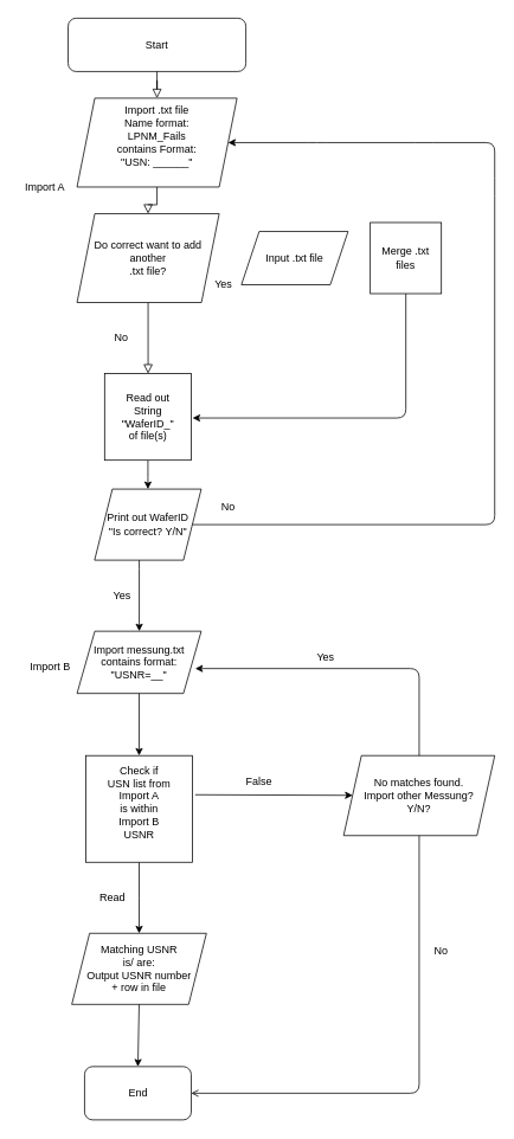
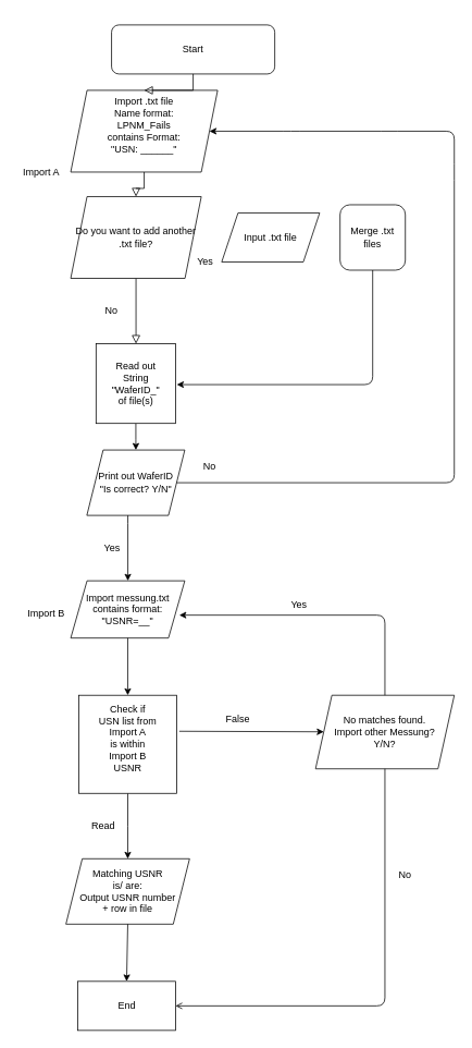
  <mxCell id="0" />
  <mxCell id="1" parent="0" />
  <mxCell id="2" value="" style="rounded=0;html=1;jettySize=auto;orthogonalLoop=1;fontSize=11;endArrow=block;endFill=0;endSize=8;strokeWidth=1;shadow=0;labelBackgroundColor=none;edgeStyle=orthogonalEdgeStyle;" parent="1" source="31" edge="1"><mxGeometry relative="1" as="geometry"><mxPoint x="166" y="420" as="targetPoint" /><Array as="points"><mxPoint x="166" y="420" /></Array></mxGeometry></mxCell>
- <mxCell id="3" value="Start " style="rounded=1;whiteSpace=wrap;html=1;fontSize=12;glass=0;strokeWidth=1;shadow=0;" parent="1" vertex="1"><mxGeometry x="76" y="20" width="200" height="60" as="geometry" /></mxCell>
+ <mxCell id="3" value="Start " style="rounded=1;whiteSpace=wrap;html=1;fontSize=12;glass=0;strokeWidth=1;shadow=0;" parent="1" vertex="1"><mxGeometry x="136" y="30" width="200" height="60" as="geometry" /></mxCell>
  <mxCell id="4" style="edgeStyle=orthogonalEdgeStyle;rounded=0;orthogonalLoop=1;jettySize=auto;html=1;exitX=0.25;exitY=1;exitDx=0;exitDy=0;" parent="1" edge="1"><mxGeometry relative="1" as="geometry"><mxPoint x="146" y="630" as="targetPoint" /><mxPoint x="146" y="630" as="sourcePoint" /></mxGeometry></mxCell>
  <mxCell id="5" value="&lt;div&gt;&lt;br&gt;&lt;/div&gt;&lt;div&gt;Import .txt file&lt;/div&gt;&lt;div&gt;Name format:&lt;/div&gt;&lt;div&gt;LPNM_Fails&lt;/div&gt;&lt;div&gt;contains Format: &lt;br&gt;&lt;/div&gt;&lt;div&gt;&quot;USN: ______&quot;&lt;br&gt;&lt;/div&gt;&lt;div&gt;&lt;br&gt;&lt;br&gt;&lt;/div&gt;" style="shape=parallelogram;perimeter=parallelogramPerimeter;whiteSpace=wrap;html=1;fixedSize=1;" parent="1" vertex="1"><mxGeometry x="86" width="180" height="100" as="geometry" y="110" /></mxCell>
  <mxCell id="6" value="" style="rounded=0;html=1;jettySize=auto;orthogonalLoop=1;fontSize=11;endArrow=block;endFill=0;endSize=8;strokeWidth=1;shadow=0;labelBackgroundColor=none;edgeStyle=orthogonalEdgeStyle;" parent="1" source="3" target="5" edge="1"><mxGeometry relative="1" as="geometry"><mxPoint x="176" y="230" as="sourcePoint" /><mxPoint x="176" y="410" as="targetPoint" /></mxGeometry></mxCell>
  <mxCell id="7" value="" style="edgeStyle=orthogonalEdgeStyle;rounded=0;orthogonalLoop=1;jettySize=auto;html=1;" parent="1" source="8" target="11" edge="1"><mxGeometry relative="1" as="geometry"><Array as="points"><mxPoint x="156" y="640" /><mxPoint x="156" y="640" /></Array></mxGeometry></mxCell>
  <mxCell id="8" value="&lt;div&gt;Print out WaferID&lt;/div&gt;&lt;div&gt;&quot;Is correct? Y/N&quot;&lt;br&gt;&lt;/div&gt;" style="shape=parallelogram;perimeter=parallelogramPerimeter;whiteSpace=wrap;html=1;fixedSize=1;" parent="1" vertex="1"><mxGeometry x="105.75" y="550" width="120" height="80" as="geometry" /></mxCell>
  <mxCell id="9" value="" style="edgeStyle=orthogonalEdgeStyle;rounded=0;orthogonalLoop=1;jettySize=auto;html=1;" parent="1" source="10" target="8" edge="1"><mxGeometry relative="1" as="geometry" /></mxCell>
  <mxCell id="10" value="&lt;div&gt;Read out&lt;/div&gt;&lt;div&gt;String&lt;br&gt;&lt;/div&gt;&lt;div&gt;&quot;WaferID_&quot;&lt;/div&gt;&lt;div&gt;of file(s)&lt;br&gt;&lt;/div&gt;" style="whiteSpace=wrap;html=1;aspect=fixed;" parent="1" vertex="1"><mxGeometry x="117" y="420" width="97.5" height="97.5" as="geometry" /></mxCell>
  <mxCell id="11" value="&lt;div&gt;Import messung.txt&lt;/div&gt;&lt;div&gt;contains format:&lt;/div&gt;&lt;div&gt;&quot;USNR=__&quot;&lt;br&gt;&lt;/div&gt;" style="shape=parallelogram;perimeter=parallelogramPerimeter;whiteSpace=wrap;html=1;fixedSize=1;direction=west;" parent="1" vertex="1"><mxGeometry x="86" y="710" width="139.75" height="70" as="geometry" /></mxCell>
  <mxCell id="12" value="Yes" style="text;html=1;strokeColor=none;fillColor=none;align=center;verticalAlign=middle;whiteSpace=wrap;rounded=0;" parent="1" vertex="1"><mxGeometry x="117" y="660" width="40" height="20" as="geometry" /></mxCell>
  <mxCell id="13" value="" style="endArrow=classic;html=1;entryX=1;entryY=0.5;entryDx=0;entryDy=0;exitX=1;exitY=0.5;exitDx=0;exitDy=0;" parent="1" source="8" target="5" edge="1"><mxGeometry width="50" height="50" relative="1" as="geometry"><mxPoint x="356" y="650" as="sourcePoint" /><mxPoint x="356" y="310" as="targetPoint" /><Array as="points"><mxPoint x="556" y="590" /><mxPoint x="556" y="320" /><mxPoint x="556" y="210" /><mxPoint x="556" y="160" /><mxPoint x="476" y="160" /><mxPoint x="356" y="160" /></Array></mxGeometry></mxCell>
  <mxCell id="14" value="No" style="text;html=1;align=center;verticalAlign=middle;resizable=0;points=[];autosize=1;" parent="1" vertex="1"><mxGeometry x="241" y="560" width="30" height="20" as="geometry" /></mxCell>
  <mxCell id="15" value="" style="edgeStyle=orthogonalEdgeStyle;rounded=0;orthogonalLoop=1;jettySize=auto;html=1;" parent="1" source="16" target="20" edge="1"><mxGeometry relative="1" as="geometry" /></mxCell>
  <mxCell id="16" value="&lt;div&gt;Check if&lt;/div&gt;&lt;div&gt;USN list from &lt;br&gt;&lt;/div&gt;&lt;div&gt;Import A&lt;/div&gt;&lt;div&gt;is within&lt;/div&gt;&lt;div&gt;Import B&lt;/div&gt;&lt;div&gt;USNR&lt;br&gt;&lt;/div&gt;&lt;div&gt;&lt;br&gt;&lt;/div&gt;" style="whiteSpace=wrap;html=1;aspect=fixed;" parent="1" vertex="1"><mxGeometry x="95.87" y="850" width="120" height="120" as="geometry" /></mxCell>
  <mxCell id="17" value="" style="endArrow=classic;html=1;entryX=0.5;entryY=0;entryDx=0;entryDy=0;exitX=0.5;exitY=0;exitDx=0;exitDy=0;" parent="1" source="11" target="16" edge="1"><mxGeometry width="50" height="50" relative="1" as="geometry"><mxPoint x="196" y="730" as="sourcePoint" /><mxPoint x="246" y="680" as="targetPoint" /></mxGeometry></mxCell>
  <mxCell id="18" value="Import A" style="text;html=1;strokeColor=none;fillColor=none;align=center;verticalAlign=middle;whiteSpace=wrap;rounded=0;" parent="1" vertex="1"><mxGeometry x="20.12" y="200" width="60" height="20" as="geometry" /></mxCell>
  <mxCell id="19" value="Import B" style="text;html=1;strokeColor=none;fillColor=none;align=center;verticalAlign=middle;whiteSpace=wrap;rounded=0;" parent="1" vertex="1"><mxGeometry x="26" y="740" width="60" height="20" as="geometry" /></mxCell>
  <mxCell id="20" value="&lt;div&gt;Matching USNR&lt;/div&gt;&lt;div&gt;is/ are:&lt;/div&gt;&lt;div&gt;Output USNR number&lt;/div&gt;&lt;div&gt;+ row in file&lt;br&gt;&lt;/div&gt;" style="shape=parallelogram;perimeter=parallelogramPerimeter;whiteSpace=wrap;html=1;fixedSize=1;" parent="1" vertex="1"><mxGeometry x="80.12" y="1050" width="151.5" height="80" as="geometry" /></mxCell>
  <mxCell id="21" value="Read" style="text;html=1;strokeColor=none;fillColor=none;align=center;verticalAlign=middle;whiteSpace=wrap;rounded=0;" parent="1" vertex="1"><mxGeometry x="105.75" y="1000" width="40" height="20" as="geometry" /></mxCell>
  <mxCell id="22" value="&lt;div&gt;No matches found. &lt;br&gt;&lt;/div&gt;&lt;div&gt;Import other Messung?&lt;/div&gt;&lt;div&gt;Y/N?&lt;br&gt;&lt;/div&gt;" style="shape=parallelogram;perimeter=parallelogramPerimeter;whiteSpace=wrap;html=1;fixedSize=1;" parent="1" vertex="1"><mxGeometry x="386" y="850" width="170" height="90" as="geometry" /></mxCell>
  <mxCell id="23" value="" style="endArrow=classic;html=1;exitX=1.026;exitY=0.367;exitDx=0;exitDy=0;exitPerimeter=0;" parent="1" source="16" target="22" edge="1"><mxGeometry width="50" height="50" relative="1" as="geometry"><mxPoint x="196" y="970" as="sourcePoint" /><mxPoint x="246" y="920" as="targetPoint" /></mxGeometry></mxCell>
  <mxCell id="24" value="" style="endArrow=classic;html=1;exitX=0.5;exitY=0;exitDx=0;exitDy=0;entryX=0.048;entryY=0.4;entryDx=0;entryDy=0;entryPerimeter=0;" parent="1" source="22" target="11" edge="1"><mxGeometry width="50" height="50" relative="1" as="geometry"><mxPoint x="196" y="810" as="sourcePoint" /><mxPoint x="246" y="760" as="targetPoint" /><Array as="points"><mxPoint x="471" y="752" /></Array></mxGeometry></mxCell>
  <mxCell id="25" value="False" style="text;html=1;strokeColor=none;fillColor=none;align=center;verticalAlign=middle;whiteSpace=wrap;rounded=0;" parent="1" vertex="1"><mxGeometry x="271" y="860" width="40" height="40" as="geometry" /></mxCell>
  <mxCell id="26" value="Yes" style="text;html=1;strokeColor=none;fillColor=none;align=center;verticalAlign=middle;whiteSpace=wrap;rounded=0;" parent="1" vertex="1"><mxGeometry x="346" y="730" width="40" height="20" as="geometry" /></mxCell>
- <mxCell id="27" value="End" style="rounded=1;whiteSpace=wrap;html=1;" parent="1" vertex="1"><mxGeometry x="94.5" y="1200" width="120" height="60" as="geometry" /></mxCell>
+ <mxCell id="27" value="End" style="whiteSpace=wrap;html=1;rounded=0;" parent="1" vertex="1"><mxGeometry x="94.5" y="1200" width="120" height="60" as="geometry" /></mxCell>
  <mxCell id="28" value="" style="endArrow=classic;html=1;exitX=0.5;exitY=1;exitDx=0;exitDy=0;entryX=0.5;entryY=0;entryDx=0;entryDy=0;" parent="1" source="20" target="27" edge="1"><mxGeometry width="50" height="50" relative="1" as="geometry"><mxPoint x="196" y="1150" as="sourcePoint" /><mxPoint x="246" y="1100" as="targetPoint" /></mxGeometry></mxCell>
  <mxCell id="29" value="" style="endArrow=open;html=1;exitX=0.5;exitY=1;exitDx=0;exitDy=0;entryX=1;entryY=0.5;entryDx=0;entryDy=0;" parent="1" source="22" target="27" edge="1"><mxGeometry width="50" height="50" relative="1" as="geometry"><mxPoint x="196" y="1090" as="sourcePoint" /><mxPoint x="471" y="1230" as="targetPoint" /><Array as="points"><mxPoint x="471" y="1230" /></Array></mxGeometry></mxCell>
  <mxCell id="30" value="No" style="text;html=1;strokeColor=none;fillColor=none;align=center;verticalAlign=middle;whiteSpace=wrap;rounded=0;" parent="1" vertex="1"><mxGeometry x="476" y="1060" width="40" height="20" as="geometry" /></mxCell>
- <mxCell id="31" value="&lt;div&gt;Do correct want to add another &lt;br&gt;&lt;/div&gt;&lt;div&gt;.txt file?&lt;br&gt;&lt;/div&gt;" style="shape=parallelogram;perimeter=parallelogramPerimeter;whiteSpace=wrap;html=1;fixedSize=1;" vertex="1" parent="1"><mxGeometry x="86" y="240" width="160" height="100" as="geometry" /></mxCell>
+ <mxCell id="31" value="&lt;div&gt;Do you want to add another &lt;br&gt;&lt;/div&gt;&lt;div&gt;.txt file?&lt;br&gt;&lt;/div&gt;" style="shape=parallelogram;perimeter=parallelogramPerimeter;whiteSpace=wrap;html=1;fixedSize=1;" vertex="1" parent="1"><mxGeometry x="86" y="240" width="160" height="100" as="geometry" /></mxCell>
  <mxCell id="32" value="" style="rounded=0;html=1;jettySize=auto;orthogonalLoop=1;fontSize=11;endArrow=block;endFill=0;endSize=8;strokeWidth=1;shadow=0;labelBackgroundColor=none;edgeStyle=orthogonalEdgeStyle;" edge="1" parent="1" source="5" target="31"><mxGeometry relative="1" as="geometry"><mxPoint x="166" y="420" as="targetPoint" /><Array as="points" /><mxPoint x="166" y="210" as="sourcePoint" /></mxGeometry></mxCell>
  <mxCell id="33" value="No" style="text;html=1;strokeColor=none;fillColor=none;align=center;verticalAlign=middle;whiteSpace=wrap;rounded=0;" vertex="1" parent="1"><mxGeometry x="116" y="370" width="40" height="20" as="geometry" /></mxCell>
- <mxCell id="34" value="&lt;div&gt;Merge .txt&lt;/div&gt;&lt;div&gt;files &lt;br&gt;&lt;/div&gt;" style="whiteSpace=wrap;html=1;aspect=fixed;" vertex="1" parent="1"><mxGeometry x="416" y="250" width="80" height="80" as="geometry" /></mxCell>
+ <mxCell id="34" value="&lt;div&gt;Merge .txt&lt;/div&gt;&lt;div&gt;files &lt;br&gt;&lt;/div&gt;" style="whiteSpace=wrap;html=1;aspect=fixed;rounded=1;" vertex="1" parent="1"><mxGeometry x="416" y="250" width="80" height="80" as="geometry" /></mxCell>
  <mxCell id="35" value="Yes" style="text;html=1;strokeColor=none;fillColor=none;align=center;verticalAlign=middle;whiteSpace=wrap;rounded=0;" vertex="1" parent="1"><mxGeometry x="231" y="310" width="40" height="20" as="geometry" /></mxCell>
  <mxCell id="36" value="" style="endArrow=classic;html=1;exitX=0.5;exitY=1;exitDx=0;exitDy=0;" edge="1" parent="1" source="34"><mxGeometry width="50" height="50" relative="1" as="geometry"><mxPoint x="346" y="340" as="sourcePoint" /><mxPoint x="216" y="470" as="targetPoint" /><Array as="points"><mxPoint x="456" y="470" /></Array></mxGeometry></mxCell>
  <mxCell id="37" value="Input .txt file" style="shape=parallelogram;perimeter=parallelogramPerimeter;whiteSpace=wrap;html=1;fixedSize=1;" vertex="1" parent="1"><mxGeometry x="271" y="260" width="120" height="60" as="geometry" /></mxCell>
